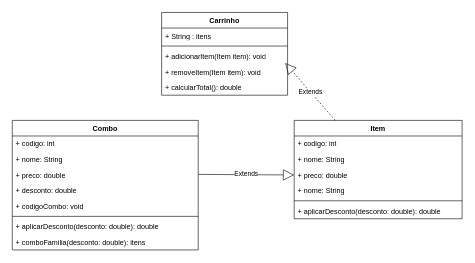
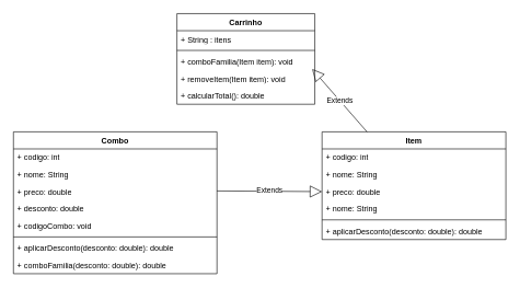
  <mxCell id="0" />
  <mxCell id="1" parent="0" />
  <mxCell id="2" value="Carrinho" style="swimlane;fontStyle=1;align=center;verticalAlign=top;childLayout=stackLayout;horizontal=1;startSize=26;horizontalStack=0;resizeParent=1;resizeParentMax=0;resizeLast=0;collapsible=1;marginBottom=0;whiteSpace=wrap;html=1;" vertex="1" parent="1"><mxGeometry x="269" y="20" width="210" height="138" as="geometry" /></mxCell>
  <mxCell id="3" value="+ String : itens" style="text;strokeColor=none;fillColor=none;align=left;verticalAlign=top;spacingLeft=4;spacingRight=4;overflow=hidden;rotatable=0;points=[[0,0.5],[1,0.5]];portConstraint=eastwest;whiteSpace=wrap;html=1;" vertex="1" parent="2"><mxGeometry y="26" width="210" height="26" as="geometry" /></mxCell>
  <mxCell id="4" value="" style="line;strokeWidth=1;fillColor=none;align=left;verticalAlign=middle;spacingTop=-1;spacingLeft=3;spacingRight=3;rotatable=0;labelPosition=right;points=[];portConstraint=eastwest;strokeColor=inherit;" vertex="1" parent="2"><mxGeometry y="52" width="210" height="8" as="geometry" /></mxCell>
- <mxCell id="5" value="+ adicionarItem(Item item): void" style="text;strokeColor=none;fillColor=none;align=left;verticalAlign=top;spacingLeft=4;spacingRight=4;overflow=hidden;rotatable=0;points=[[0,0.5],[1,0.5]];portConstraint=eastwest;whiteSpace=wrap;html=1;" vertex="1" parent="2"><mxGeometry y="60" width="210" height="26" as="geometry" /></mxCell>
+ <mxCell id="5" value="+ comboFamilia(Item item): void" style="text;strokeColor=none;fillColor=none;align=left;verticalAlign=top;spacingLeft=4;spacingRight=4;overflow=hidden;rotatable=0;points=[[0,0.5],[1,0.5]];portConstraint=eastwest;whiteSpace=wrap;html=1;" vertex="1" parent="2"><mxGeometry y="60" width="210" height="26" as="geometry" /></mxCell>
  <mxCell id="6" value="+ removeItem(Item item): void" style="text;strokeColor=none;fillColor=none;align=left;verticalAlign=top;spacingLeft=4;spacingRight=4;overflow=hidden;rotatable=0;points=[[0,0.5],[1,0.5]];portConstraint=eastwest;whiteSpace=wrap;html=1;" vertex="1" parent="2"><mxGeometry y="86" width="210" height="26" as="geometry" /></mxCell>
  <mxCell id="7" value="+ calcularTotal(): double" style="text;strokeColor=none;fillColor=none;align=left;verticalAlign=top;spacingLeft=4;spacingRight=4;overflow=hidden;rotatable=0;points=[[0,0.5],[1,0.5]];portConstraint=eastwest;whiteSpace=wrap;html=1;" vertex="1" parent="2"><mxGeometry y="112" width="210" height="26" as="geometry" /></mxCell>
  <mxCell id="8" value="Item" style="swimlane;fontStyle=1;align=center;verticalAlign=top;childLayout=stackLayout;horizontal=1;startSize=26;horizontalStack=0;resizeParent=1;resizeParentMax=0;resizeLast=0;collapsible=1;marginBottom=0;whiteSpace=wrap;html=1;" vertex="1" parent="1"><mxGeometry x="490" y="200" width="280" height="164" as="geometry" /></mxCell>
  <mxCell id="9" value="+ codigo: int" style="text;strokeColor=none;fillColor=none;align=left;verticalAlign=top;spacingLeft=4;spacingRight=4;overflow=hidden;rotatable=0;points=[[0,0.5],[1,0.5]];portConstraint=eastwest;whiteSpace=wrap;html=1;" vertex="1" parent="8"><mxGeometry y="26" width="280" height="26" as="geometry" /></mxCell>
  <mxCell id="10" value="+ nome: String" style="text;strokeColor=none;fillColor=none;align=left;verticalAlign=top;spacingLeft=4;spacingRight=4;overflow=hidden;rotatable=0;points=[[0,0.5],[1,0.5]];portConstraint=eastwest;whiteSpace=wrap;html=1;" vertex="1" parent="8"><mxGeometry y="52" width="280" height="26" as="geometry" /></mxCell>
  <mxCell id="11" value="+ preco: double" style="text;strokeColor=none;fillColor=none;align=left;verticalAlign=top;spacingLeft=4;spacingRight=4;overflow=hidden;rotatable=0;points=[[0,0.5],[1,0.5]];portConstraint=eastwest;whiteSpace=wrap;html=1;" vertex="1" parent="8"><mxGeometry y="78" width="280" height="26" as="geometry" /></mxCell>
  <mxCell id="12" value="+ nome: String" style="text;strokeColor=none;fillColor=none;align=left;verticalAlign=top;spacingLeft=4;spacingRight=4;overflow=hidden;rotatable=0;points=[[0,0.5],[1,0.5]];portConstraint=eastwest;whiteSpace=wrap;html=1;" vertex="1" parent="8"><mxGeometry y="104" width="280" height="26" as="geometry" /></mxCell>
  <mxCell id="13" value="" style="line;strokeWidth=1;fillColor=none;align=left;verticalAlign=middle;spacingTop=-1;spacingLeft=3;spacingRight=3;rotatable=0;labelPosition=right;points=[];portConstraint=eastwest;strokeColor=inherit;" vertex="1" parent="8"><mxGeometry y="130" width="280" height="8" as="geometry" /></mxCell>
  <mxCell id="14" value="+ aplicarDesconto(desconto: double): double" style="text;strokeColor=none;fillColor=none;align=left;verticalAlign=top;spacingLeft=4;spacingRight=4;overflow=hidden;rotatable=0;points=[[0,0.5],[1,0.5]];portConstraint=eastwest;whiteSpace=wrap;html=1;" vertex="1" parent="8"><mxGeometry y="138" width="280" height="26" as="geometry" /></mxCell>
  <mxCell id="15" value="Combo" style="swimlane;fontStyle=1;align=center;verticalAlign=top;childLayout=stackLayout;horizontal=1;startSize=26;horizontalStack=0;resizeParent=1;resizeParentMax=0;resizeLast=0;collapsible=1;marginBottom=0;whiteSpace=wrap;html=1;" vertex="1" parent="1"><mxGeometry x="20" y="200" width="310" height="216" as="geometry" /></mxCell>
  <mxCell id="16" value="+ codigo: int" style="text;strokeColor=none;fillColor=none;align=left;verticalAlign=top;spacingLeft=4;spacingRight=4;overflow=hidden;rotatable=0;points=[[0,0.5],[1,0.5]];portConstraint=eastwest;whiteSpace=wrap;html=1;" vertex="1" parent="15"><mxGeometry y="26" width="310" height="26" as="geometry" /></mxCell>
  <mxCell id="17" value="+ nome: String" style="text;strokeColor=none;fillColor=none;align=left;verticalAlign=top;spacingLeft=4;spacingRight=4;overflow=hidden;rotatable=0;points=[[0,0.5],[1,0.5]];portConstraint=eastwest;whiteSpace=wrap;html=1;" vertex="1" parent="15"><mxGeometry y="52" width="310" height="26" as="geometry" /></mxCell>
  <mxCell id="18" value="+ preco: double" style="text;strokeColor=none;fillColor=none;align=left;verticalAlign=top;spacingLeft=4;spacingRight=4;overflow=hidden;rotatable=0;points=[[0,0.5],[1,0.5]];portConstraint=eastwest;whiteSpace=wrap;html=1;" vertex="1" parent="15"><mxGeometry y="78" width="310" height="26" as="geometry" /></mxCell>
  <mxCell id="19" value="+ desconto: double" style="text;strokeColor=none;fillColor=none;align=left;verticalAlign=top;spacingLeft=4;spacingRight=4;overflow=hidden;rotatable=0;points=[[0,0.5],[1,0.5]];portConstraint=eastwest;whiteSpace=wrap;html=1;" vertex="1" parent="15"><mxGeometry y="104" width="310" height="26" as="geometry" /></mxCell>
  <mxCell id="20" value="+ codigoCombo: void" style="text;strokeColor=none;fillColor=none;align=left;verticalAlign=top;spacingLeft=4;spacingRight=4;overflow=hidden;rotatable=0;points=[[0,0.5],[1,0.5]];portConstraint=eastwest;whiteSpace=wrap;html=1;" vertex="1" parent="15"><mxGeometry y="130" width="310" height="26" as="geometry" /></mxCell>
  <mxCell id="21" value="" style="line;strokeWidth=1;fillColor=none;align=left;verticalAlign=middle;spacingTop=-1;spacingLeft=3;spacingRight=3;rotatable=0;labelPosition=right;points=[];portConstraint=eastwest;strokeColor=inherit;" vertex="1" parent="15"><mxGeometry y="156" width="310" height="8" as="geometry" /></mxCell>
  <mxCell id="22" value="+ aplicarDesconto(desconto: double): double" style="text;strokeColor=none;fillColor=none;align=left;verticalAlign=top;spacingLeft=4;spacingRight=4;overflow=hidden;rotatable=0;points=[[0,0.5],[1,0.5]];portConstraint=eastwest;whiteSpace=wrap;html=1;" vertex="1" parent="15"><mxGeometry y="164" width="310" height="26" as="geometry" /></mxCell>
- <mxCell id="23" value="+ comboFamilia(desconto: double): itens" style="text;strokeColor=none;fillColor=none;align=left;verticalAlign=top;spacingLeft=4;spacingRight=4;overflow=hidden;rotatable=0;points=[[0,0.5],[1,0.5]];portConstraint=eastwest;whiteSpace=wrap;html=1;" vertex="1" parent="15"><mxGeometry y="190" width="310" height="26" as="geometry" /></mxCell>
- <mxCell id="24" value="Extends" style="endArrow=block;endSize=16;endFill=0;html=1;rounded=0;entryX=0.981;entryY=-0.064;entryDx=0;entryDy=0;entryPerimeter=0;dashed=1;" edge="1" parent="1" source="8" target="6"><mxGeometry width="160" relative="1" as="geometry"><mxPoint x="290" y="190" as="sourcePoint" /><mxPoint x="450" y="190" as="targetPoint" /></mxGeometry></mxCell>
+ <mxCell id="23" value="+ comboFamilia(desconto: double): double" style="text;strokeColor=none;fillColor=none;align=left;verticalAlign=top;spacingLeft=4;spacingRight=4;overflow=hidden;rotatable=0;points=[[0,0.5],[1,0.5]];portConstraint=eastwest;whiteSpace=wrap;html=1;" vertex="1" parent="15"><mxGeometry y="190" width="310" height="26" as="geometry" /></mxCell>
+ <mxCell id="24" value="Extends" style="endArrow=block;endSize=16;endFill=0;html=1;rounded=0;entryX=0.981;entryY=-0.064;entryDx=0;entryDy=0;entryPerimeter=0;" edge="1" parent="1" source="8" target="6"><mxGeometry width="160" relative="1" as="geometry"><mxPoint x="290" y="190" as="sourcePoint" /><mxPoint x="450" y="190" as="targetPoint" /></mxGeometry></mxCell>
  <mxCell id="25" value="Extends" style="endArrow=block;endSize=16;endFill=0;html=1;rounded=0;entryX=0;entryY=0.5;entryDx=0;entryDy=0;" edge="1" parent="1" target="11"><mxGeometry width="160" relative="1" as="geometry"><mxPoint x="330" y="290" as="sourcePoint" /><mxPoint x="450" y="290" as="targetPoint" /></mxGeometry></mxCell>
